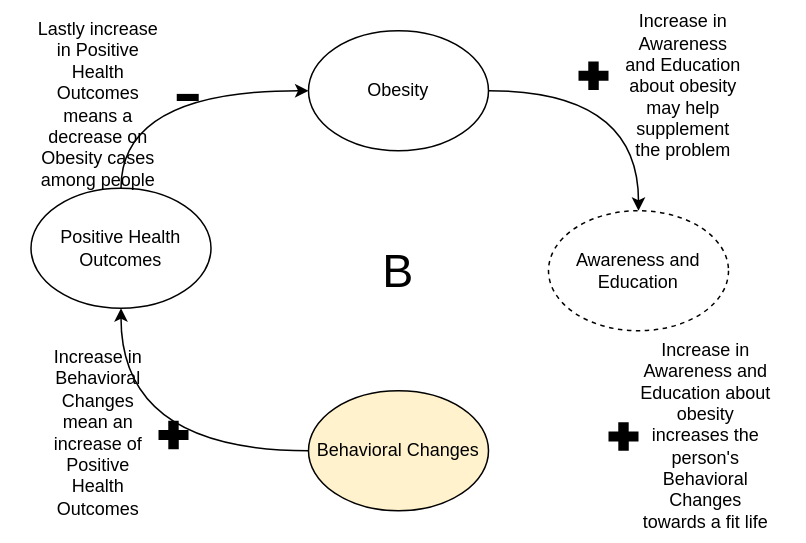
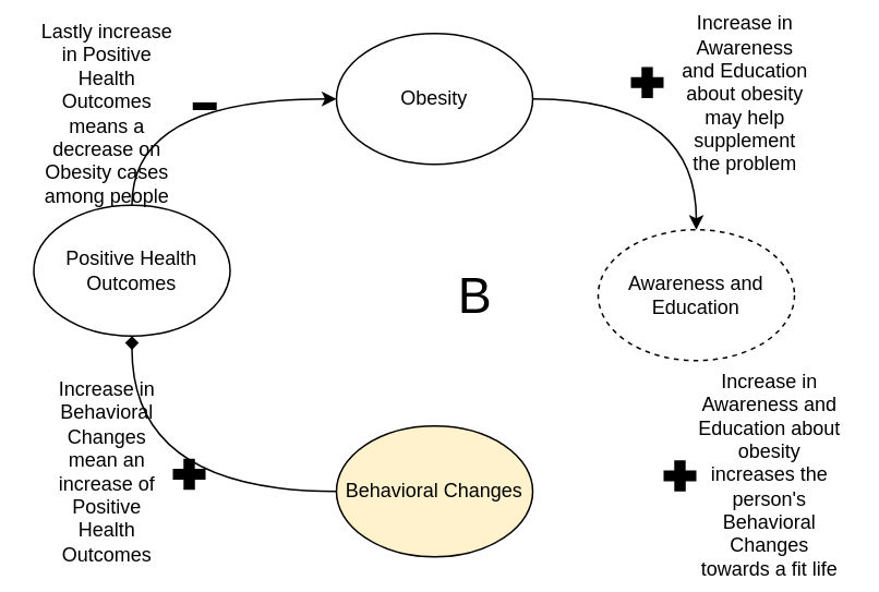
  <mxCell id="0" />
  <mxCell id="1" parent="0" />
  <mxCell id="2" style="edgeStyle=orthogonalEdgeStyle;rounded=0;orthogonalLoop=1;jettySize=auto;html=1;exitX=1;exitY=0.5;exitDx=0;exitDy=0;curved=1;" edge="1" parent="1" source="3" target="8"><mxGeometry relative="1" as="geometry" /></mxCell>
  <mxCell id="3" value="" style="ellipse;whiteSpace=wrap;html=1;" vertex="1" parent="1"><mxGeometry x="205" y="20" width="120" height="80" as="geometry" /></mxCell>
  <mxCell id="4" style="edgeStyle=orthogonalEdgeStyle;rounded=0;orthogonalLoop=1;jettySize=auto;html=1;exitX=0.5;exitY=0;exitDx=0;exitDy=0;entryX=0;entryY=0.5;entryDx=0;entryDy=0;curved=1;" edge="1" parent="1" source="5" target="3"><mxGeometry relative="1" as="geometry" /></mxCell>
  <mxCell id="5" value="Positive Health Outcomes" style="ellipse;whiteSpace=wrap;html=1;" vertex="1" parent="1"><mxGeometry x="20" y="125" width="120" height="80" as="geometry" /></mxCell>
- <mxCell id="6" style="edgeStyle=orthogonalEdgeStyle;rounded=0;orthogonalLoop=1;jettySize=auto;html=1;exitX=0;exitY=0.5;exitDx=0;exitDy=0;entryX=0.5;entryY=1;entryDx=0;entryDy=0;curved=1;" edge="1" parent="1" source="7" target="5"><mxGeometry relative="1" as="geometry" /></mxCell>
+ <mxCell id="6" style="edgeStyle=orthogonalEdgeStyle;rounded=0;orthogonalLoop=1;jettySize=auto;html=1;exitX=0;exitY=0.5;exitDx=0;exitDy=0;entryX=0.5;entryY=1;entryDx=0;entryDy=0;curved=1;endArrow=diamond;" edge="1" parent="1" source="7" target="5"><mxGeometry relative="1" as="geometry" /></mxCell>
  <mxCell id="7" value="Behavioral Changes" style="ellipse;whiteSpace=wrap;html=1;fillColor=#fff2cc;" vertex="1" parent="1"><mxGeometry x="205" y="260" width="120" height="80" as="geometry" /></mxCell>
  <mxCell id="8" value="Awareness and Education" style="ellipse;whiteSpace=wrap;html=1;dashed=1;" vertex="1" parent="1"><mxGeometry x="365" y="140" width="120" height="80" as="geometry" /></mxCell>
  <mxCell id="9" value="Obesity" style="text;html=1;strokeColor=none;fillColor=none;align=center;verticalAlign=middle;whiteSpace=wrap;rounded=0;" vertex="1" parent="1"><mxGeometry x="215" y="45" width="100" height="30" as="geometry" /></mxCell>
- <mxCell id="10" value="B" style="text;html=1;strokeColor=none;fillColor=none;align=center;verticalAlign=middle;whiteSpace=wrap;rounded=0;fontSize=31;" vertex="1" parent="1"><mxGeometry x="235" y="165" width="60" height="30" as="geometry" /></mxCell>
+ <mxCell id="10" value="B" style="text;html=1;strokeColor=none;fillColor=none;align=center;verticalAlign=middle;whiteSpace=wrap;rounded=0;fontSize=31;" vertex="1" parent="1"><mxGeometry x="260" y="165" width="60" height="30" as="geometry" /></mxCell>
  <mxCell id="11" value="" style="shape=mxgraph.signs.healthcare.first_aid;html=1;pointerEvents=1;fillColor=#000000;strokeColor=none;verticalLabelPosition=bottom;verticalAlign=top;align=center;" vertex="1" parent="1"><mxGeometry x="105" y="280" width="20" height="19" as="geometry" /></mxCell>
  <mxCell id="12" value="Increase in Awareness and Education about obesity may help supplement the problem" style="text;html=1;strokeColor=none;fillColor=none;align=center;verticalAlign=middle;whiteSpace=wrap;rounded=0;" vertex="1" parent="1"><mxGeometry x="415" y="41.5" width="80" height="30" as="geometry" /></mxCell>
  <mxCell id="13" value="Increase in Awareness and Education about obesity increases the person's Behavioral Changes towards a fit life" style="text;html=1;strokeColor=none;fillColor=none;align=center;verticalAlign=middle;whiteSpace=wrap;rounded=0;" vertex="1" parent="1"><mxGeometry x="425" y="274.5" width="90" height="30" as="geometry" /></mxCell>
  <mxCell id="14" value="Increase in Behavioral Changes mean an increase of Positive Health Outcomes" style="text;html=1;strokeColor=none;fillColor=none;align=center;verticalAlign=middle;whiteSpace=wrap;rounded=0;" vertex="1" parent="1"><mxGeometry x="25" y="260" width="80" height="55.5" as="geometry" /></mxCell>
  <mxCell id="15" value="Lastly increase in Positive Health Outcomes means a decrease on Obesity cases among people" style="text;html=1;strokeColor=none;fillColor=none;align=center;verticalAlign=middle;whiteSpace=wrap;rounded=0;" vertex="1" parent="1"><mxGeometry x="20" y="54" width="90" height="30" as="geometry" /></mxCell>
  <mxCell id="16" value="" style="shape=mxgraph.signs.healthcare.first_aid;html=1;pointerEvents=1;fillColor=#000000;strokeColor=none;verticalLabelPosition=bottom;verticalAlign=top;align=center;" vertex="1" parent="1"><mxGeometry x="405" y="281" width="20" height="19" as="geometry" /></mxCell>
  <mxCell id="17" value="" style="shape=mxgraph.signs.healthcare.first_aid;html=1;pointerEvents=1;fillColor=#000000;strokeColor=none;verticalLabelPosition=bottom;verticalAlign=top;align=center;" vertex="1" parent="1"><mxGeometry x="385" y="40.5" width="20" height="19" as="geometry" /></mxCell>
  <mxCell id="18" value="&lt;font style=&quot;font-size: 60px;&quot;&gt;-&lt;/font&gt;" style="text;html=1;strokeColor=none;fillColor=none;align=center;verticalAlign=middle;whiteSpace=wrap;rounded=0;" vertex="1" parent="1"><mxGeometry x="95" y="45" width="60" height="30" as="geometry" /></mxCell>
